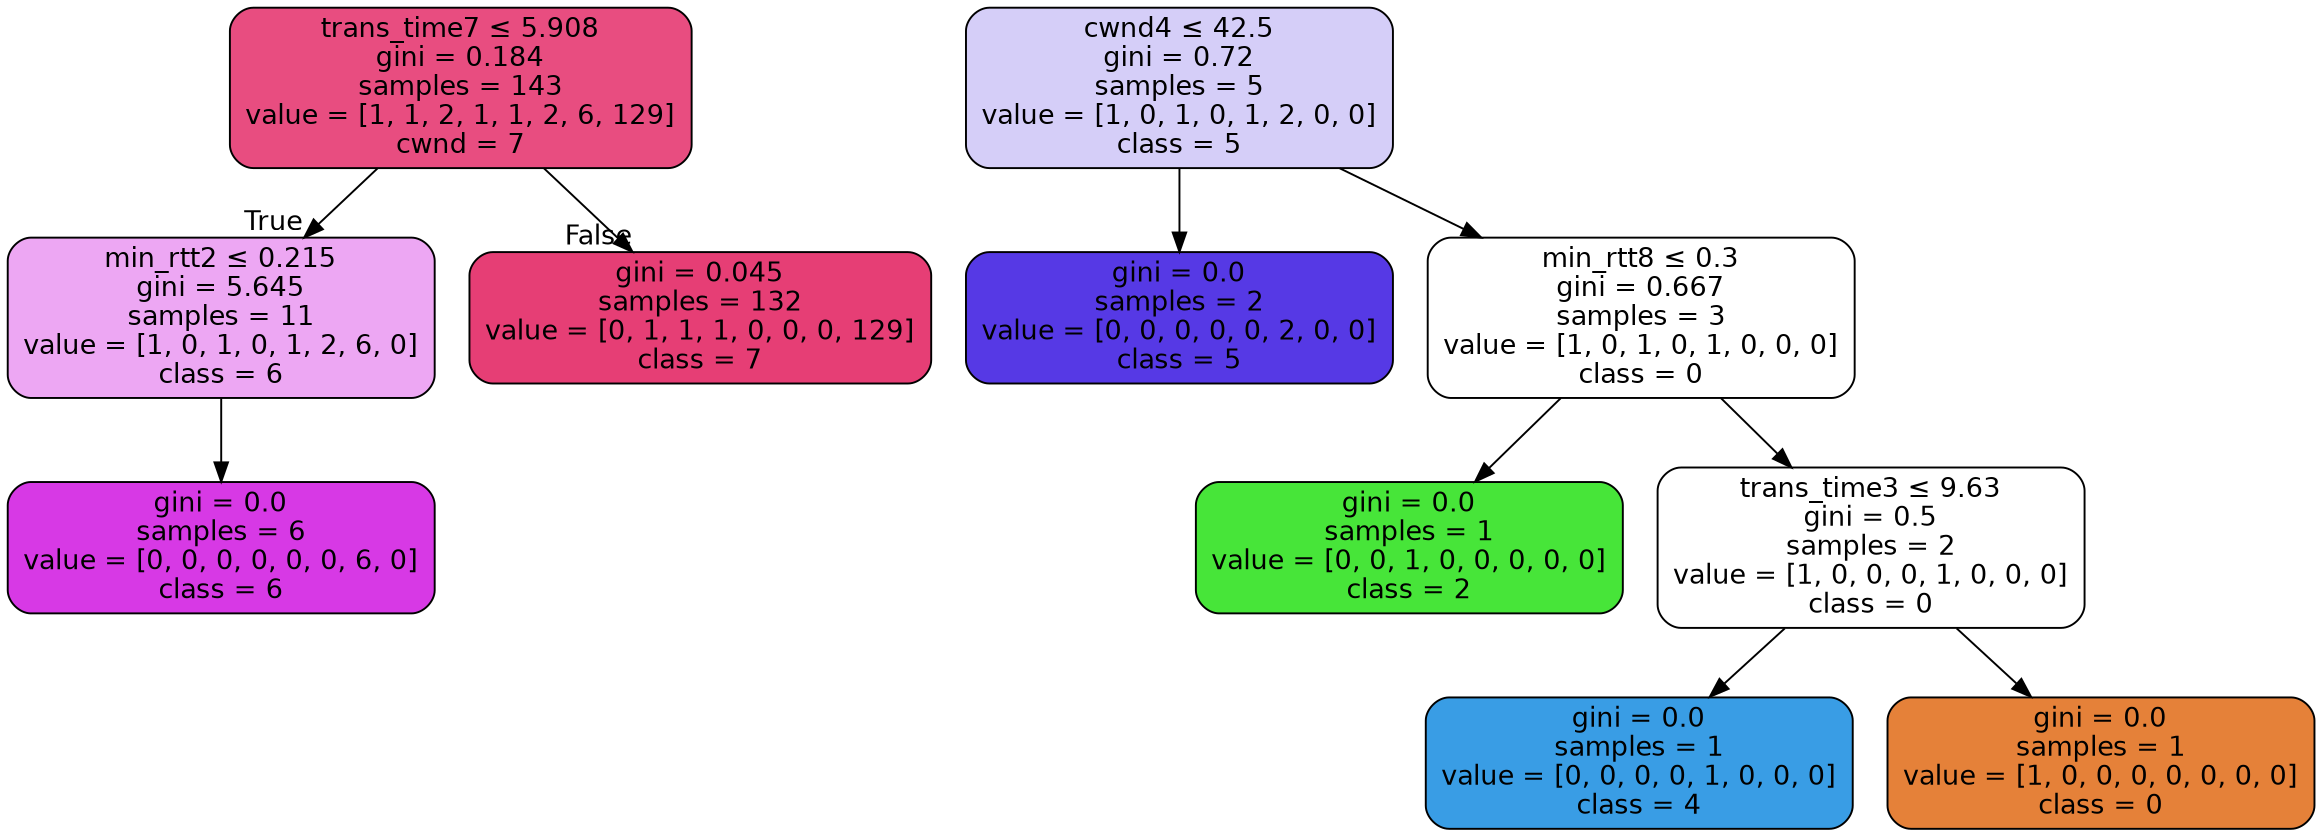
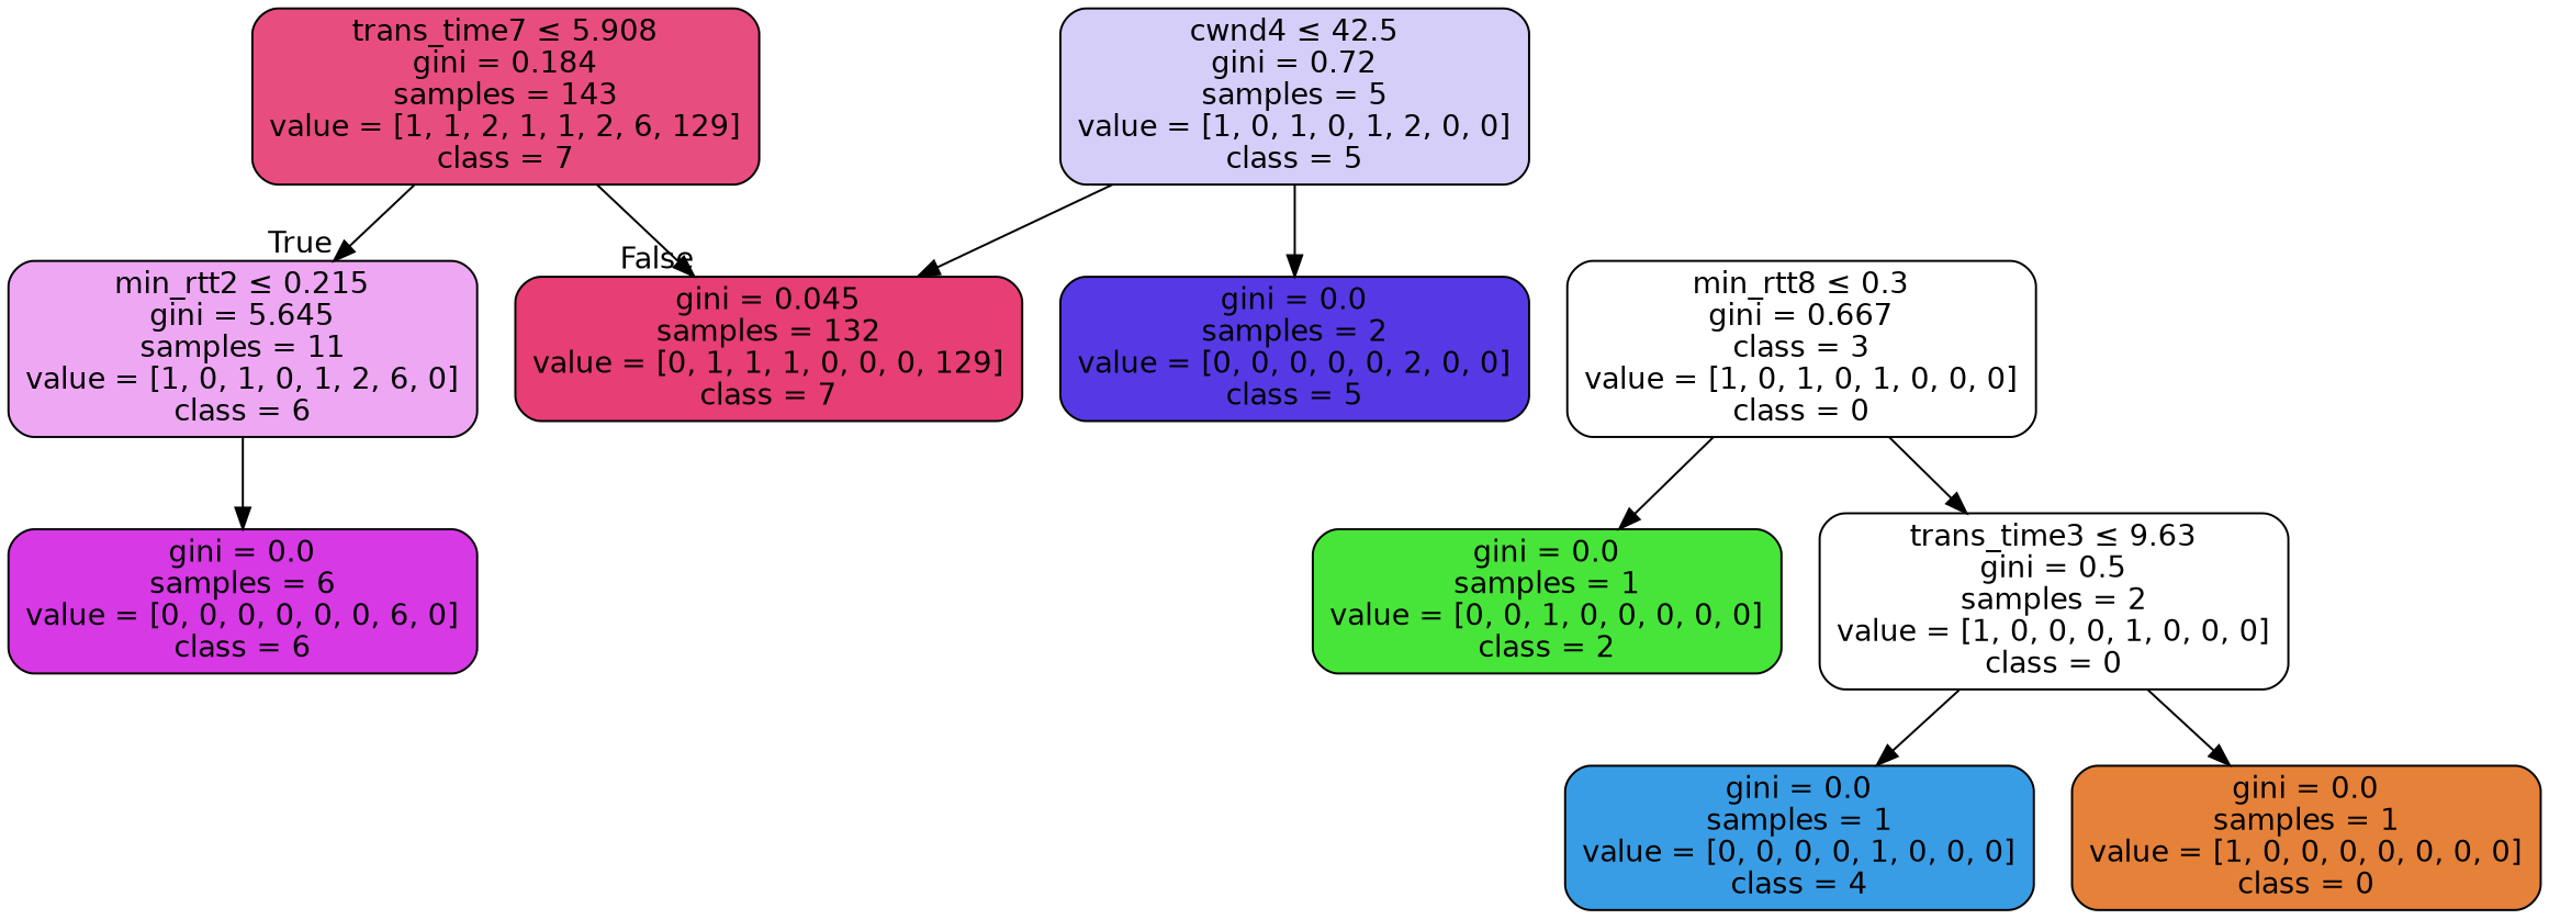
  digraph {
    node [color=black fillcolor="#ffffff" fontname=helvetica shape=box style="filled, rounded"]
    edge [fontname=helvetica]
-   n1 [fillcolor="#e84d80" label=<trans_time7 &le; 5.908<br/>gini = 0.184<br/>samples = 143<br/>value = [1, 1, 2, 1, 1, 2, 6, 129]<br/>cwnd = 7>]
+   n1 [fillcolor="#e84d80" label=<trans_time7 &le; 5.908<br/>gini = 0.184<br/>samples = 143<br/>value = [1, 1, 2, 1, 1, 2, 6, 129]<br/>class = 7>]
    n2 [fillcolor="#eda7f3" label=<min_rtt2 &le; 0.215<br/>gini = 5.645<br/>samples = 11<br/>value = [1, 0, 1, 0, 1, 2, 6, 0]<br/>class = 6>]
    n3 [fillcolor="#e63e75" label=<gini = 0.045<br/>samples = 132<br/>value = [0, 1, 1, 1, 0, 0, 0, 129]<br/>class = 7>]
    n4 [fillcolor="#d739e5" label=<gini = 0.0<br/>samples = 6<br/>value = [0, 0, 0, 0, 0, 0, 6, 0]<br/>class = 6>]
    n5 [fillcolor="#d5cef8" label=<cwnd4 &le; 42.5<br/>gini = 0.72<br/>samples = 5<br/>value = [1, 0, 1, 0, 1, 2, 0, 0]<br/>class = 5>]
    n6 [fillcolor="#5639e5" label=<gini = 0.0<br/>samples = 2<br/>value = [0, 0, 0, 0, 0, 2, 0, 0]<br/>class = 5>]
-   n7 [label=<min_rtt8 &le; 0.3<br/>gini = 0.667<br/>samples = 3<br/>value = [1, 0, 1, 0, 1, 0, 0, 0]<br/>class = 0>]
+   n7 [label=<min_rtt8 &le; 0.3<br/>gini = 0.667<br/>class = 3<br/>value = [1, 0, 1, 0, 1, 0, 0, 0]<br/>class = 0>]
    n8 [fillcolor="#47e539" label=<gini = 0.0<br/>samples = 1<br/>value = [0, 0, 1, 0, 0, 0, 0, 0]<br/>class = 2>]
    n9 [label=<trans_time3 &le; 9.63<br/>gini = 0.5<br/>samples = 2<br/>value = [1, 0, 0, 0, 1, 0, 0, 0]<br/>class = 0>]
    n10 [fillcolor="#399de5" label=<gini = 0.0<br/>samples = 1<br/>value = [0, 0, 0, 0, 1, 0, 0, 0]<br/>class = 4>]
    n11 [fillcolor="#e58139" label=<gini = 0.0<br/>samples = 1<br/>value = [1, 0, 0, 0, 0, 0, 0, 0]<br/>class = 0>]
    n1 -> n2 [headlabel=True labelangle=45 labeldistance=2.5]
    n1 -> n3 [headlabel=False labelangle=-45 labeldistance=2.5]
    n2 -> n4
    n5 -> n6
-   n5 -> n7
+   n5 -> n3
    n7 -> n8
    n7 -> n9
    n9 -> n10
    n9 -> n11
  }
